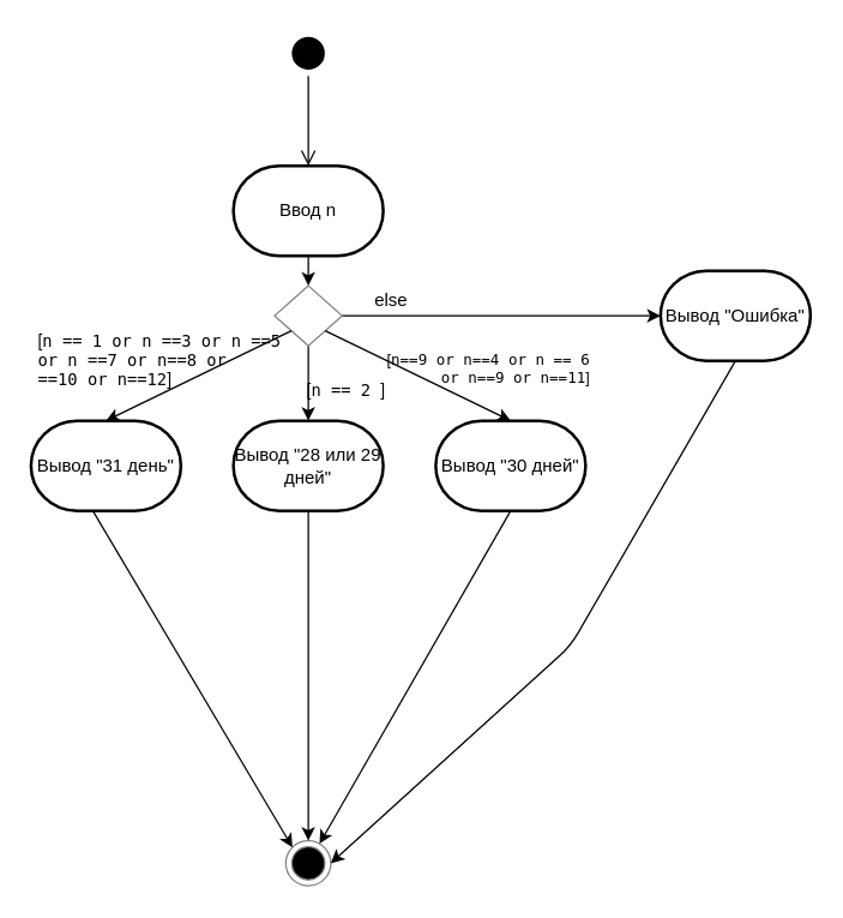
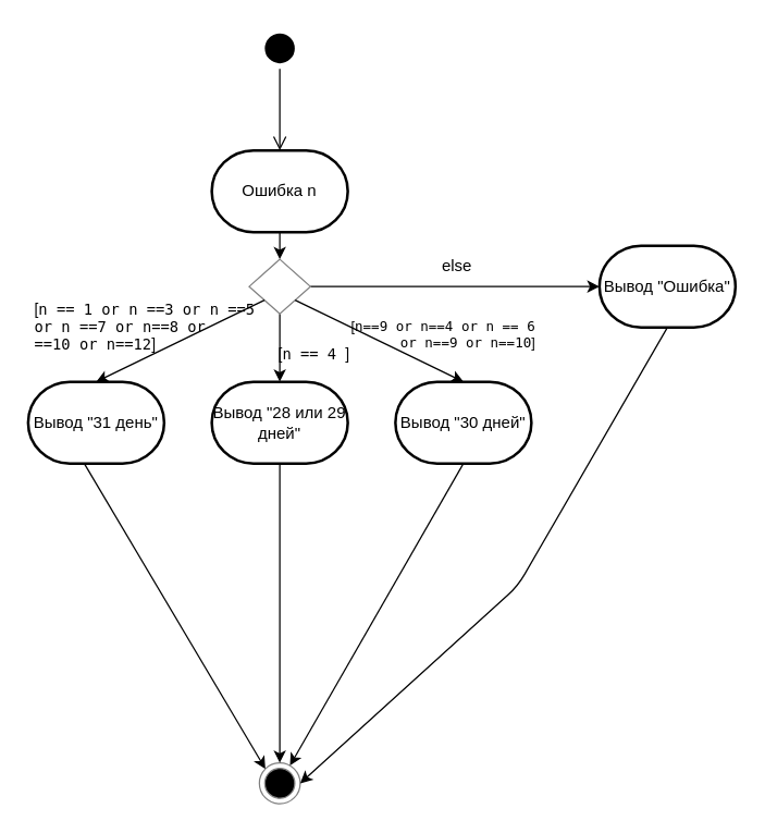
  <mxCell id="0" />
  <mxCell id="1" parent="0" />
  <mxCell id="2" value="" style="ellipse;html=1;shape=startState;fillColor=#000000;strokeColor=none;" vertex="1" parent="1"><mxGeometry x="190" width="30" height="30" as="geometry" y="20" /></mxCell>
  <mxCell id="3" value="" style="edgeStyle=orthogonalEdgeStyle;html=1;verticalAlign=bottom;endArrow=open;endSize=8;" edge="1" source="2" parent="1"><mxGeometry relative="1" as="geometry"><mxPoint x="205" y="110" as="targetPoint" /></mxGeometry></mxCell>
  <mxCell id="4" style="edgeStyle=orthogonalEdgeStyle;rounded=0;orthogonalLoop=1;jettySize=auto;html=1;exitX=0.5;exitY=1;exitDx=0;exitDy=0;exitPerimeter=0;entryX=0.5;entryY=0;entryDx=0;entryDy=0;strokeColor=#000000;" edge="1" parent="1" source="5" target="8"><mxGeometry relative="1" as="geometry" /></mxCell>
- <mxCell id="5" value="Ввод n" style="strokeWidth=2;html=1;shape=mxgraph.flowchart.terminator;whiteSpace=wrap;" vertex="1" parent="1"><mxGeometry x="155" y="110" width="100" height="60" as="geometry" /></mxCell>
+ <mxCell id="5" value="Ошибка n" style="strokeWidth=2;html=1;shape=mxgraph.flowchart.terminator;whiteSpace=wrap;" vertex="1" parent="1"><mxGeometry x="155" y="110" width="100" height="60" as="geometry" /></mxCell>
  <mxCell id="6" style="edgeStyle=orthogonalEdgeStyle;rounded=0;orthogonalLoop=1;jettySize=auto;html=1;exitX=1;exitY=0.5;exitDx=0;exitDy=0;entryX=0;entryY=0.5;entryDx=0;entryDy=0;entryPerimeter=0;strokeColor=#000000;" edge="1" parent="1" source="8" target="12"><mxGeometry relative="1" as="geometry" /></mxCell>
  <mxCell id="7" style="edgeStyle=orthogonalEdgeStyle;rounded=0;orthogonalLoop=1;jettySize=auto;html=1;entryX=0.5;entryY=0;entryDx=0;entryDy=0;entryPerimeter=0;strokeColor=#000000;fontSize=11;fontColor=#000000;" edge="1" parent="1" source="8" target="10"><mxGeometry relative="1" as="geometry" /></mxCell>
  <mxCell id="8" value="" style="rhombus;whiteSpace=wrap;html=1;strokeColor=#808080;" vertex="1" parent="1"><mxGeometry x="182.5" y="190" width="45" height="40" as="geometry" /></mxCell>
  <mxCell id="9" value="Вывод &quot;31 день&quot;" style="strokeWidth=2;html=1;shape=mxgraph.flowchart.terminator;whiteSpace=wrap;" vertex="1" parent="1"><mxGeometry y="280" width="100" height="60" as="geometry" x="20" /></mxCell>
  <mxCell id="10" value="Вывод &quot;28 или 29 дней&quot;" style="strokeWidth=2;html=1;shape=mxgraph.flowchart.terminator;whiteSpace=wrap;" vertex="1" parent="1"><mxGeometry x="155" y="280" width="100" height="60" as="geometry" /></mxCell>
  <mxCell id="11" value="Вывод &quot;30 дней&quot;" style="strokeWidth=2;html=1;shape=mxgraph.flowchart.terminator;whiteSpace=wrap;" vertex="1" parent="1"><mxGeometry x="290" y="280" width="100" height="60" as="geometry" /></mxCell>
  <mxCell id="12" value="Вывод &quot;Ошибка&quot;" style="strokeWidth=2;html=1;shape=mxgraph.flowchart.terminator;whiteSpace=wrap;" vertex="1" parent="1"><mxGeometry x="440" y="180" width="100" height="60" as="geometry" /></mxCell>
- <mxCell id="13" value="else" style="text;html=1;align=center;verticalAlign=middle;resizable=0;points=[];autosize=1;" vertex="1" parent="1"><mxGeometry x="240" y="190" width="40" height="20" as="geometry" /></mxCell>
+ <mxCell id="13" value="else" style="text;html=1;align=center;verticalAlign=middle;resizable=0;points=[];autosize=1;" vertex="1" parent="1"><mxGeometry x="315" y="185" width="40" height="20" as="geometry" /></mxCell>
  <mxCell id="14" value="" style="endArrow=classic;html=1;strokeColor=#000000;entryX=0.5;entryY=0;entryDx=0;entryDy=0;entryPerimeter=0;exitX=0;exitY=1;exitDx=0;exitDy=0;" edge="1" parent="1" source="8" target="9"><mxGeometry width="50" height="50" relative="1" as="geometry"><mxPoint x="100" y="260" as="sourcePoint" /><mxPoint x="150" y="210" as="targetPoint" /></mxGeometry></mxCell>
  <mxCell id="15" value="[&lt;span style=&quot;font-family: &amp;quot;jetbrains mono&amp;quot;, monospace; font-size: 11px;&quot;&gt;n == &lt;/span&gt;&lt;span style=&quot;font-family: &amp;quot;jetbrains mono&amp;quot;, monospace; font-size: 11px;&quot;&gt;1 &lt;/span&gt;&lt;span style=&quot;font-family: &amp;quot;jetbrains mono&amp;quot;, monospace; font-size: 11px;&quot;&gt;or &lt;/span&gt;&lt;span style=&quot;font-family: &amp;quot;jetbrains mono&amp;quot;, monospace; font-size: 11px;&quot;&gt;n ==&lt;/span&gt;&lt;span style=&quot;font-family: &amp;quot;jetbrains mono&amp;quot;, monospace; font-size: 11px;&quot;&gt;3 &lt;/span&gt;&lt;span style=&quot;font-family: &amp;quot;jetbrains mono&amp;quot;, monospace; font-size: 11px;&quot;&gt;or &lt;/span&gt;&lt;span style=&quot;font-family: &amp;quot;jetbrains mono&amp;quot;, monospace; font-size: 11px;&quot;&gt;n ==&lt;/span&gt;&lt;span style=&quot;font-family: &amp;quot;jetbrains mono&amp;quot;, monospace; font-size: 11px;&quot;&gt;5 &lt;br style=&quot;font-size: 11px;&quot;&gt;&lt;/span&gt;&lt;span style=&quot;font-family: &amp;quot;jetbrains mono&amp;quot;, monospace; font-size: 11px;&quot;&gt;or &lt;/span&gt;&lt;span style=&quot;font-family: &amp;quot;jetbrains mono&amp;quot;, monospace; font-size: 11px;&quot;&gt;n ==&lt;/span&gt;&lt;span style=&quot;font-family: &amp;quot;jetbrains mono&amp;quot;, monospace; font-size: 11px;&quot;&gt;7 &lt;/span&gt;&lt;span style=&quot;font-family: &amp;quot;jetbrains mono&amp;quot;, monospace; font-size: 11px;&quot;&gt;or &lt;/span&gt;&lt;span style=&quot;font-family: &amp;quot;jetbrains mono&amp;quot;, monospace; font-size: 11px;&quot;&gt;n==&lt;/span&gt;&lt;span style=&quot;font-family: &amp;quot;jetbrains mono&amp;quot;, monospace; font-size: 11px;&quot;&gt;8 &lt;/span&gt;&lt;span style=&quot;font-family: &amp;quot;jetbrains mono&amp;quot;, monospace; font-size: 11px;&quot;&gt;or &lt;br style=&quot;font-size: 11px;&quot;&gt;&lt;/span&gt;&lt;span style=&quot;font-family: &amp;quot;jetbrains mono&amp;quot;, monospace; font-size: 11px;&quot;&gt;==&lt;/span&gt;&lt;span style=&quot;font-family: &amp;quot;jetbrains mono&amp;quot;, monospace; font-size: 11px;&quot;&gt;10 &lt;/span&gt;&lt;span style=&quot;font-family: &amp;quot;jetbrains mono&amp;quot;, monospace; font-size: 11px;&quot;&gt;or &lt;/span&gt;&lt;span style=&quot;font-family: &amp;quot;jetbrains mono&amp;quot;, monospace; font-size: 11px;&quot;&gt;n==&lt;/span&gt;&lt;span style=&quot;font-family: &amp;quot;jetbrains mono&amp;quot;, monospace; font-size: 11px;&quot;&gt;12&lt;/span&gt;&lt;span style=&quot;font-size: 11px;&quot;&gt;]&lt;/span&gt;" style="text;html=1;align=left;verticalAlign=middle;resizable=0;points=[];autosize=1;labelBackgroundColor=none;fontSize=11;" vertex="1" parent="1"><mxGeometry x="22.5" y="220" width="160" height="40" as="geometry" /></mxCell>
- <mxCell id="16" value="[&lt;span style=&quot;font-family: &amp;quot;jetbrains mono&amp;quot;, monospace;&quot;&gt;n == &lt;/span&gt;&lt;span style=&quot;font-family: &amp;quot;jetbrains mono&amp;quot;, monospace;&quot;&gt;2&amp;nbsp;&lt;/span&gt;&lt;span&gt;]&lt;/span&gt;" style="text;html=1;align=center;verticalAlign=middle;resizable=0;points=[];autosize=1;fontSize=11;labelBackgroundColor=none;" vertex="1" parent="1"><mxGeometry x="200" y="250" width="60" height="20" as="geometry" /></mxCell>
+ <mxCell id="16" value="[&lt;span style=&quot;font-family: &amp;quot;jetbrains mono&amp;quot;, monospace;&quot;&gt;n == &lt;/span&gt;&lt;span style=&quot;font-family: &amp;quot;jetbrains mono&amp;quot;, monospace;&quot;&gt;4&amp;nbsp;&lt;/span&gt;&lt;span&gt;]&lt;/span&gt;" style="text;html=1;align=center;verticalAlign=middle;resizable=0;points=[];autosize=1;fontSize=11;labelBackgroundColor=none;" vertex="1" parent="1"><mxGeometry x="200" y="250" width="60" height="20" as="geometry" /></mxCell>
  <mxCell id="17" value="" style="endArrow=classic;html=1;strokeColor=#000000;fontSize=11;fontColor=#000000;exitX=1;exitY=1;exitDx=0;exitDy=0;entryX=0.5;entryY=0;entryDx=0;entryDy=0;entryPerimeter=0;" edge="1" parent="1" source="8" target="11"><mxGeometry width="50" height="50" relative="1" as="geometry"><mxPoint x="190" y="540" as="sourcePoint" /><mxPoint x="240" y="490" as="targetPoint" /></mxGeometry></mxCell>
- <mxCell id="18" value="[&lt;span style=&quot;font-family: &amp;quot;jetbrains mono&amp;quot;, monospace; font-size: 10px;&quot;&gt;n==&lt;/span&gt;&lt;span style=&quot;font-family: &amp;quot;jetbrains mono&amp;quot;, monospace; font-size: 10px;&quot;&gt;9 &lt;/span&gt;&lt;span style=&quot;font-family: &amp;quot;jetbrains mono&amp;quot;, monospace; font-size: 10px;&quot;&gt;or &lt;/span&gt;&lt;span style=&quot;font-family: &amp;quot;jetbrains mono&amp;quot;, monospace; font-size: 10px;&quot;&gt;n==&lt;/span&gt;&lt;span style=&quot;font-family: &amp;quot;jetbrains mono&amp;quot;, monospace; font-size: 10px;&quot;&gt;4 &lt;/span&gt;&lt;span style=&quot;font-family: &amp;quot;jetbrains mono&amp;quot;, monospace; font-size: 10px;&quot;&gt;or &lt;/span&gt;&lt;span style=&quot;font-family: &amp;quot;jetbrains mono&amp;quot;, monospace; font-size: 10px;&quot;&gt;n == &lt;/span&gt;&lt;span style=&quot;font-family: &amp;quot;jetbrains mono&amp;quot;, monospace; font-size: 10px;&quot;&gt;6 &lt;br style=&quot;font-size: 10px;&quot;&gt;&lt;div style=&quot;text-align: right; font-size: 10px;&quot;&gt;&lt;span style=&quot;font-size: 10px;&quot;&gt;or &lt;/span&gt;&lt;span style=&quot;font-size: 10px;&quot;&gt;n==&lt;/span&gt;&lt;span style=&quot;font-size: 10px;&quot;&gt;9 &lt;/span&gt;&lt;span style=&quot;font-size: 10px;&quot;&gt;or &lt;/span&gt;&lt;span style=&quot;font-size: 10px;&quot;&gt;n==&lt;/span&gt;&lt;span style=&quot;font-size: 10px;&quot;&gt;11&lt;/span&gt;&lt;span style=&quot;font-family: helvetica; font-size: 10px;&quot;&gt;]&lt;/span&gt;&lt;/div&gt;&lt;/span&gt;" style="text;html=1;align=center;verticalAlign=middle;resizable=0;points=[];autosize=1;fontSize=10;labelBackgroundColor=none;" vertex="1" parent="1"><mxGeometry x="255" y="230" width="140" height="30" as="geometry" /></mxCell>
+ <mxCell id="18" value="[&lt;span style=&quot;font-family: &amp;quot;jetbrains mono&amp;quot;, monospace; font-size: 10px;&quot;&gt;n==&lt;/span&gt;&lt;span style=&quot;font-family: &amp;quot;jetbrains mono&amp;quot;, monospace; font-size: 10px;&quot;&gt;9 &lt;/span&gt;&lt;span style=&quot;font-family: &amp;quot;jetbrains mono&amp;quot;, monospace; font-size: 10px;&quot;&gt;or &lt;/span&gt;&lt;span style=&quot;font-family: &amp;quot;jetbrains mono&amp;quot;, monospace; font-size: 10px;&quot;&gt;n==&lt;/span&gt;&lt;span style=&quot;font-family: &amp;quot;jetbrains mono&amp;quot;, monospace; font-size: 10px;&quot;&gt;4 &lt;/span&gt;&lt;span style=&quot;font-family: &amp;quot;jetbrains mono&amp;quot;, monospace; font-size: 10px;&quot;&gt;or &lt;/span&gt;&lt;span style=&quot;font-family: &amp;quot;jetbrains mono&amp;quot;, monospace; font-size: 10px;&quot;&gt;n == &lt;/span&gt;&lt;span style=&quot;font-family: &amp;quot;jetbrains mono&amp;quot;, monospace; font-size: 10px;&quot;&gt;6 &lt;br style=&quot;font-size: 10px;&quot;&gt;&lt;div style=&quot;text-align: right; font-size: 10px;&quot;&gt;&lt;span style=&quot;font-size: 10px;&quot;&gt;or &lt;/span&gt;&lt;span style=&quot;font-size: 10px;&quot;&gt;n==&lt;/span&gt;&lt;span style=&quot;font-size: 10px;&quot;&gt;9 &lt;/span&gt;&lt;span style=&quot;font-size: 10px;&quot;&gt;or &lt;/span&gt;&lt;span style=&quot;font-size: 10px;&quot;&gt;n==&lt;/span&gt;&lt;span style=&quot;font-size: 10px;&quot;&gt;10&lt;/span&gt;&lt;span style=&quot;font-family: helvetica; font-size: 10px;&quot;&gt;]&lt;/span&gt;&lt;/div&gt;&lt;/span&gt;" style="text;html=1;align=center;verticalAlign=middle;resizable=0;points=[];autosize=1;fontSize=10;labelBackgroundColor=none;" vertex="1" parent="1"><mxGeometry x="255" y="230" width="140" height="30" as="geometry" /></mxCell>
  <mxCell id="19" value="" style="ellipse;html=1;shape=endState;fillColor=#000000;labelBackgroundColor=none;fontSize=10;fontColor=#000000;align=left;strokeColor=#808080;" vertex="1" parent="1"><mxGeometry x="190" y="560" width="30" height="30" as="geometry" /></mxCell>
  <mxCell id="20" value="" style="endArrow=classic;html=1;strokeColor=#000000;fontSize=10;fontColor=#000000;entryX=0;entryY=0;entryDx=0;entryDy=0;exitX=0.417;exitY=1.014;exitDx=0;exitDy=0;exitPerimeter=0;" edge="1" parent="1" source="9" target="19"><mxGeometry width="50" height="50" relative="1" as="geometry"><mxPoint x="50" y="460" as="sourcePoint" /><mxPoint x="100" y="410" as="targetPoint" /></mxGeometry></mxCell>
  <mxCell id="21" value="" style="endArrow=classic;html=1;strokeColor=#000000;fontSize=10;fontColor=#000000;entryX=0.5;entryY=0;entryDx=0;entryDy=0;exitX=0.5;exitY=1;exitDx=0;exitDy=0;exitPerimeter=0;" edge="1" parent="1" source="10" target="19"><mxGeometry width="50" height="50" relative="1" as="geometry"><mxPoint x="180" y="410" as="sourcePoint" /><mxPoint x="230" y="360" as="targetPoint" /></mxGeometry></mxCell>
  <mxCell id="22" value="" style="endArrow=classic;html=1;strokeColor=#000000;fontSize=10;fontColor=#000000;exitX=0.5;exitY=1;exitDx=0;exitDy=0;exitPerimeter=0;" edge="1" parent="1" source="11" target="19"><mxGeometry width="50" height="50" relative="1" as="geometry"><mxPoint x="250" y="510" as="sourcePoint" /><mxPoint x="300" y="460" as="targetPoint" /></mxGeometry></mxCell>
  <mxCell id="23" value="" style="endArrow=classic;html=1;strokeColor=#000000;fontSize=10;fontColor=#000000;entryX=1;entryY=0.5;entryDx=0;entryDy=0;exitX=0.5;exitY=1;exitDx=0;exitDy=0;exitPerimeter=0;" edge="1" parent="1" source="12" target="19"><mxGeometry width="50" height="50" relative="1" as="geometry"><mxPoint x="290" y="570" as="sourcePoint" /><mxPoint x="340" y="520" as="targetPoint" /><Array as="points"><mxPoint x="380" y="430" /></Array></mxGeometry></mxCell>
